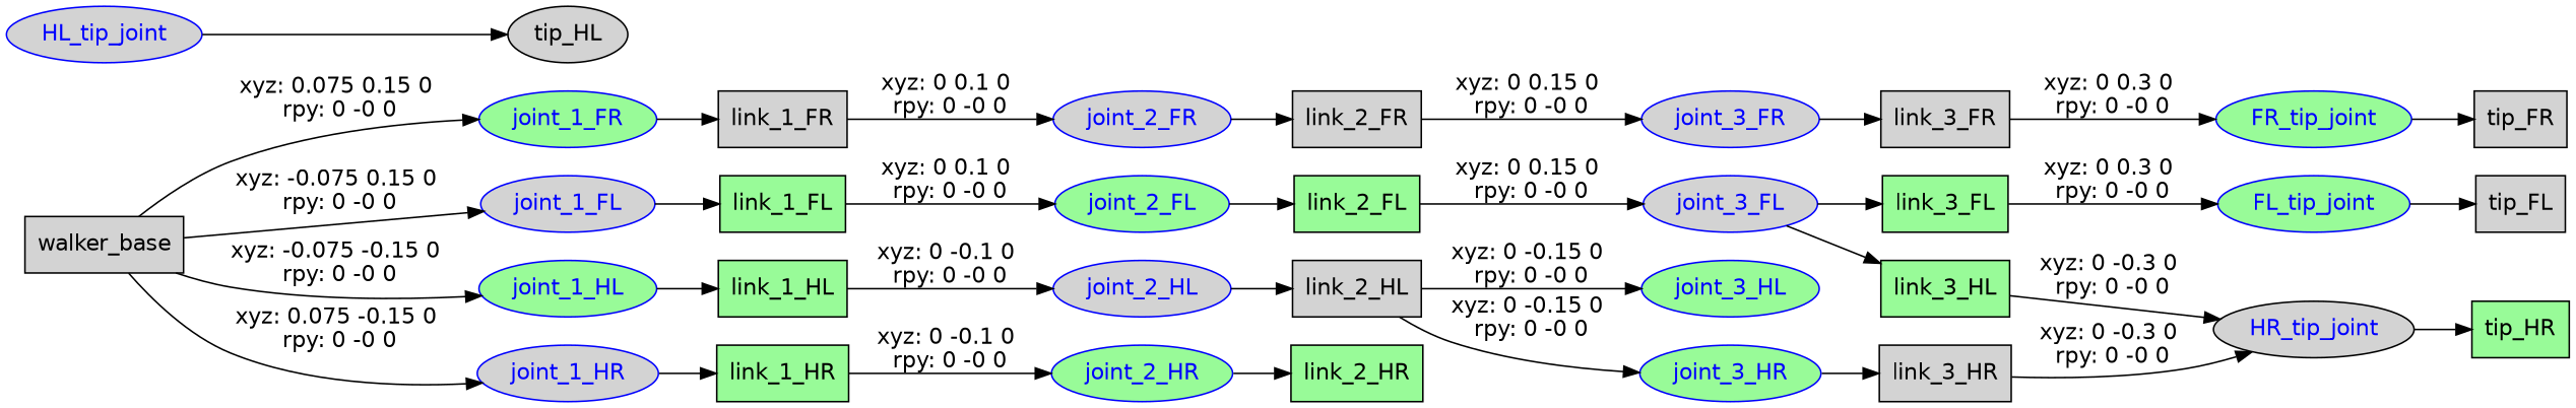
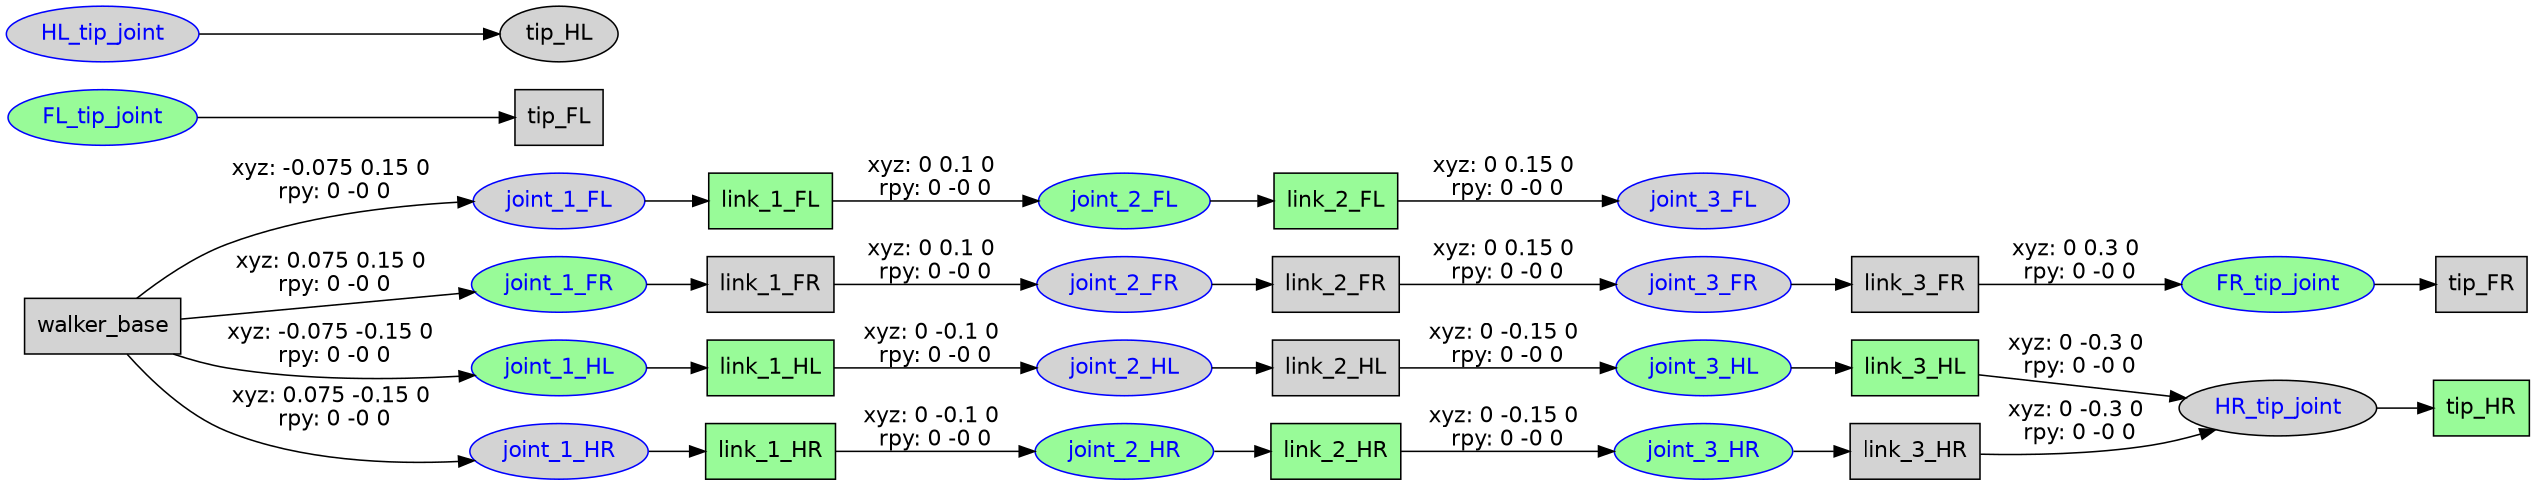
  digraph {
    fontname="DejaVu Sans"
    rankdir=LR
    node [fillcolor=lightgrey fontname="DejaVu Sans" shape=ellipse style=filled]
    edge [fontname="DejaVu Sans"]
    n1 [label=walker_base shape=box]
    joint_1_FL [color=blue fontcolor=blue]
    joint_1_FR [color=blue fillcolor=palegreen fontcolor=blue]
    joint_1_HL [color=blue fillcolor=palegreen fontcolor=blue]
    joint_1_HR [color=blue fontcolor=blue]
    n6 [fillcolor=palegreen label=link_1_FL shape=box]
    n7 [label=link_1_FR shape=box]
    n8 [fillcolor=palegreen label=link_1_HL shape=box]
    n9 [fillcolor=palegreen label=link_1_HR shape=box]
    joint_2_FL [color=blue fillcolor=palegreen fontcolor=blue]
    n11 [fillcolor=palegreen label=link_2_FL shape=box]
    joint_3_FL [color=blue fontcolor=blue]
-   n13 [fillcolor=palegreen label=link_3_FL shape=box]
    FL_tip_joint [color=blue fillcolor=palegreen fontcolor=blue]
    n15 [label=tip_FL shape=box]
    joint_2_FR [color=blue fontcolor=blue]
    n17 [label=link_2_FR shape=box]
    joint_3_FR [color=blue fontcolor=blue]
    n19 [label=link_3_FR shape=box]
    FR_tip_joint [color=blue fillcolor=palegreen fontcolor=blue]
    n21 [label=tip_FR shape=box]
    joint_2_HL [color=blue fontcolor=blue]
    n23 [label=link_2_HL shape=box]
    joint_3_HL [color=blue fillcolor=palegreen fontcolor=blue]
    n25 [fillcolor=palegreen label=link_3_HL shape=box]
    HR_tip_joint [color=black fontcolor=blue]
    HL_tip_joint [color=blue fontcolor=blue]
    n28 [label=tip_HL]
    joint_2_HR [color=blue fillcolor=palegreen fontcolor=blue]
    n30 [fillcolor=palegreen label=link_2_HR shape=box]
    joint_3_HR [color=blue fillcolor=palegreen fontcolor=blue]
    n32 [label=link_3_HR shape=box]
    n33 [fillcolor=palegreen label=tip_HR shape=box]
    n1 -> joint_1_FL [label="xyz: -0.075 0.15 0 \nrpy: 0 -0 0"]
    n1 -> joint_1_FR [label="xyz: 0.075 0.15 0 \nrpy: 0 -0 0"]
    n1 -> joint_1_HL [label="xyz: -0.075 -0.15 0 \nrpy: 0 -0 0"]
    n1 -> joint_1_HR [label="xyz: 0.075 -0.15 0 \nrpy: 0 -0 0"]
    joint_1_FL -> n6
    joint_1_FR -> n7
    joint_1_HL -> n8
    joint_1_HR -> n9
    n6 -> joint_2_FL [label="xyz: 0 0.1 0 \nrpy: 0 -0 0"]
    n7 -> joint_2_FR [label="xyz: 0 0.1 0 \nrpy: 0 -0 0"]
    n8 -> joint_2_HL [label="xyz: 0 -0.1 0 \nrpy: 0 -0 0"]
    n9 -> joint_2_HR [label="xyz: 0 -0.1 0 \nrpy: 0 -0 0"]
    joint_2_FL -> n11
    n11 -> joint_3_FL [label="xyz: 0 0.15 0 \nrpy: 0 -0 0"]
-   joint_3_FL -> n13
-   n13 -> FL_tip_joint [label="xyz: 0 0.3 0 \nrpy: 0 -0 0"]
    FL_tip_joint -> n15
    joint_2_FR -> n17
    n17 -> joint_3_FR [label="xyz: 0 0.15 0 \nrpy: 0 -0 0"]
    joint_3_FR -> n19
    n19 -> FR_tip_joint [label="xyz: 0 0.3 0 \nrpy: 0 -0 0"]
    FR_tip_joint -> n21
    joint_2_HL -> n23
    n23 -> joint_3_HL [label="xyz: 0 -0.15 0 \nrpy: 0 -0 0"]
-   joint_3_FL -> n25
+   joint_3_HL -> n25
    n25 -> HR_tip_joint [label="xyz: 0 -0.3 0 \nrpy: 0 -0 0"]
    HR_tip_joint -> n33
    HL_tip_joint -> n28
    joint_2_HR -> n30
-   n23 -> joint_3_HR [label="xyz: 0 -0.15 0 \nrpy: 0 -0 0"]
+   n30 -> joint_3_HR [label="xyz: 0 -0.15 0 \nrpy: 0 -0 0"]
    joint_3_HR -> n32
    n32 -> HR_tip_joint [label="xyz: 0 -0.3 0 \nrpy: 0 -0 0"]
  }
